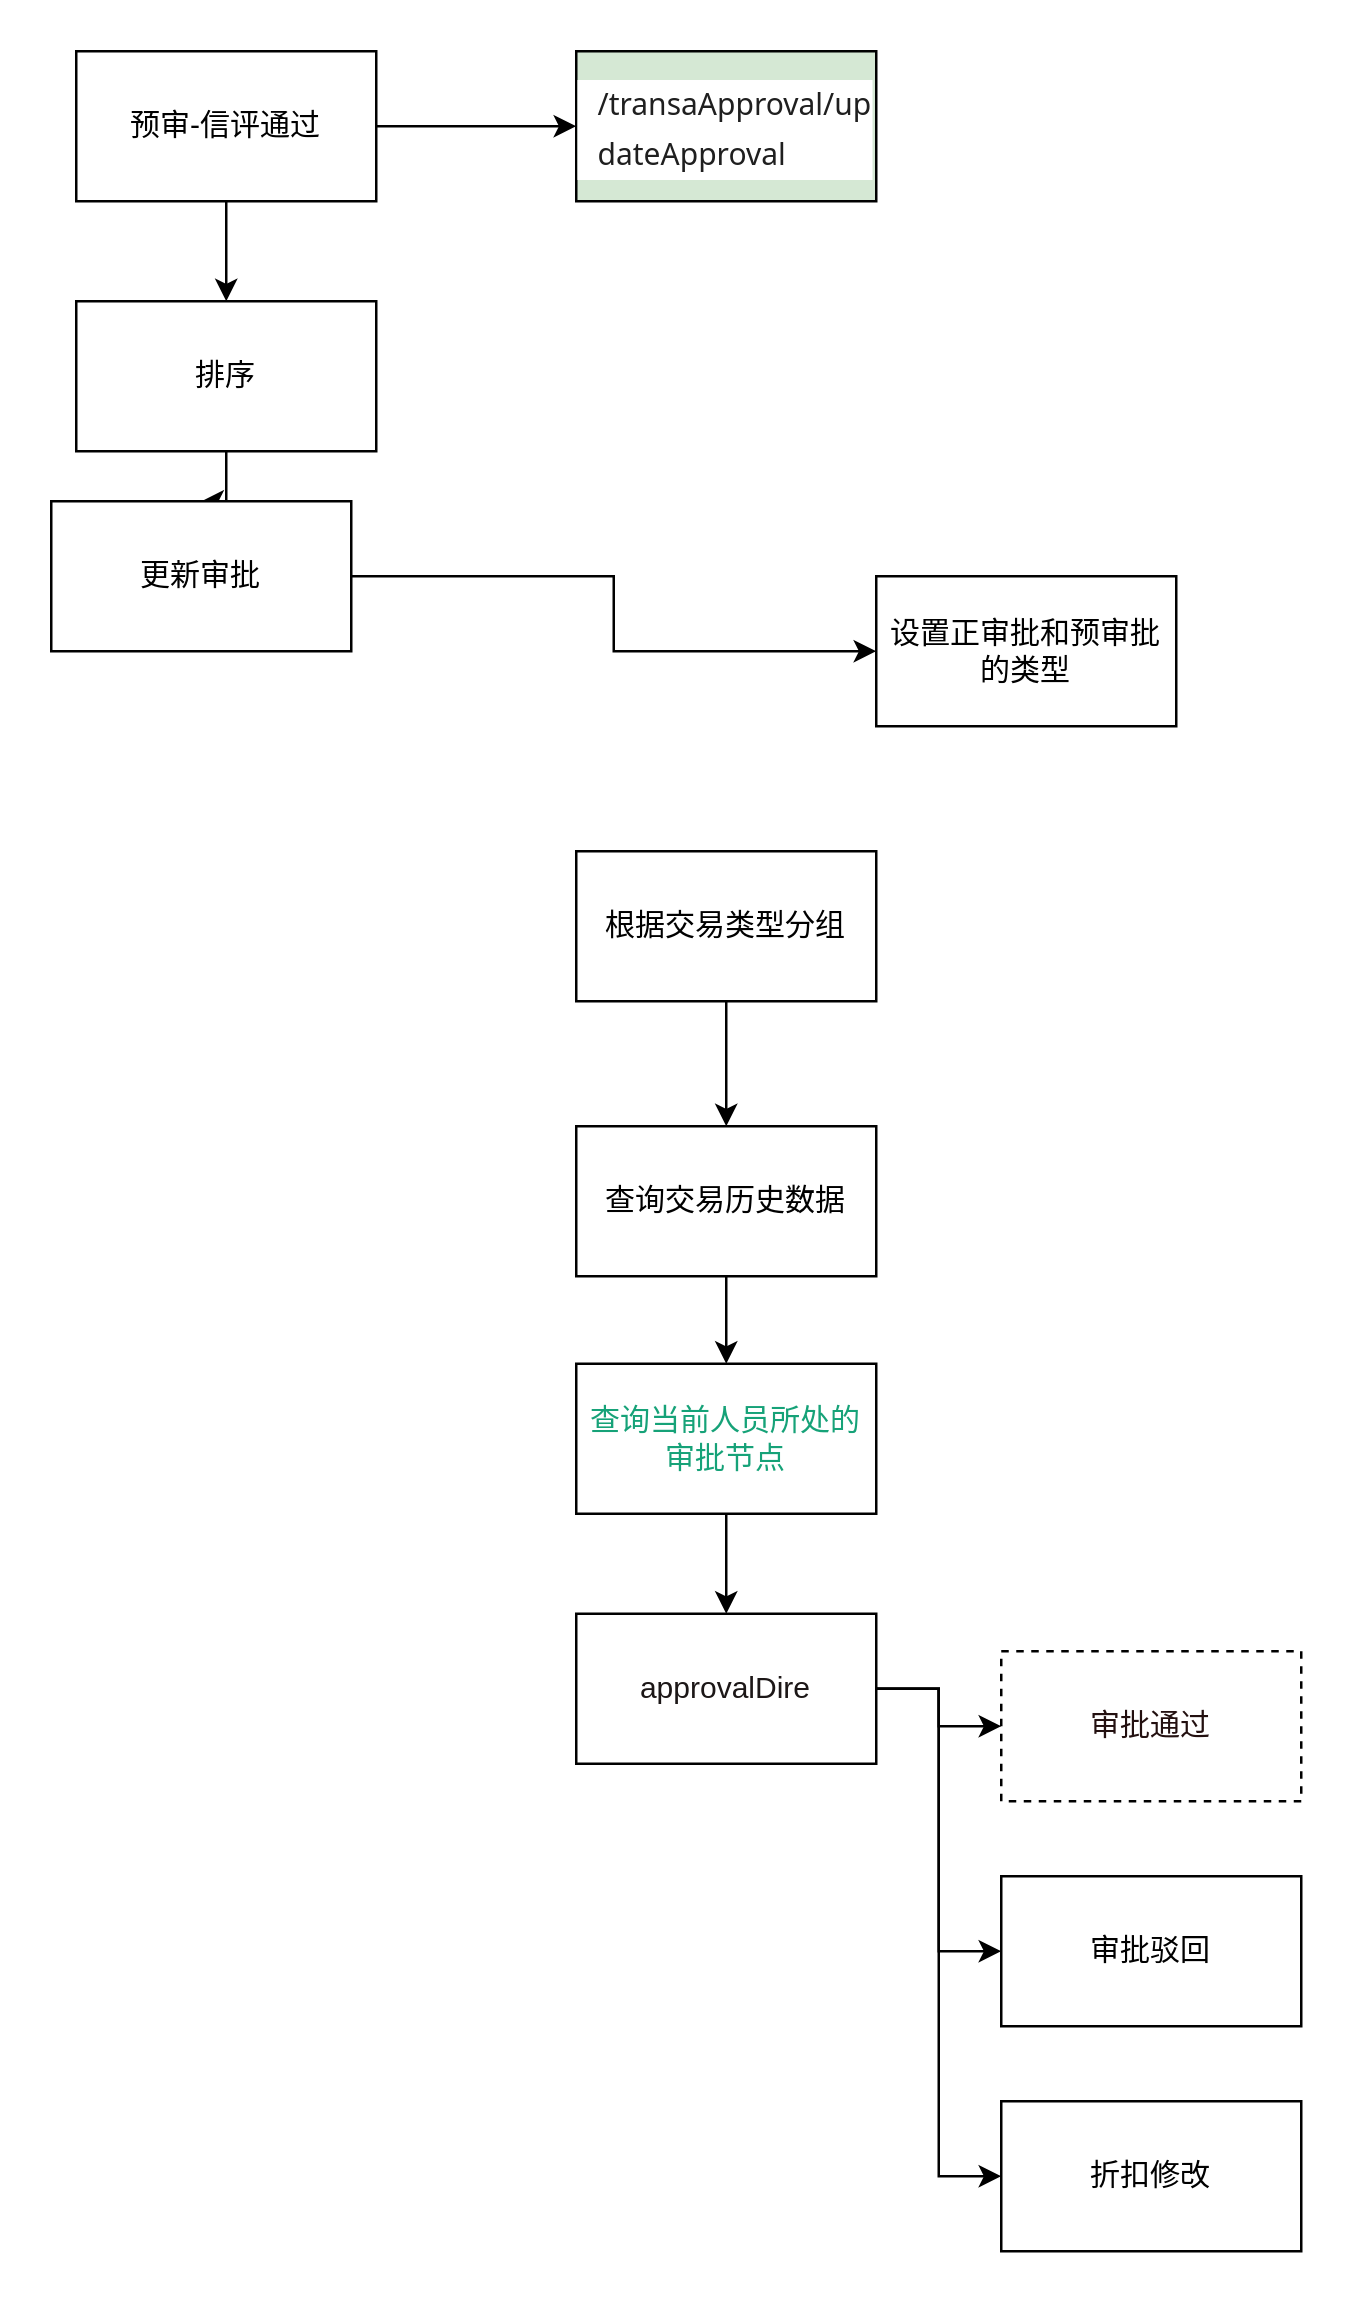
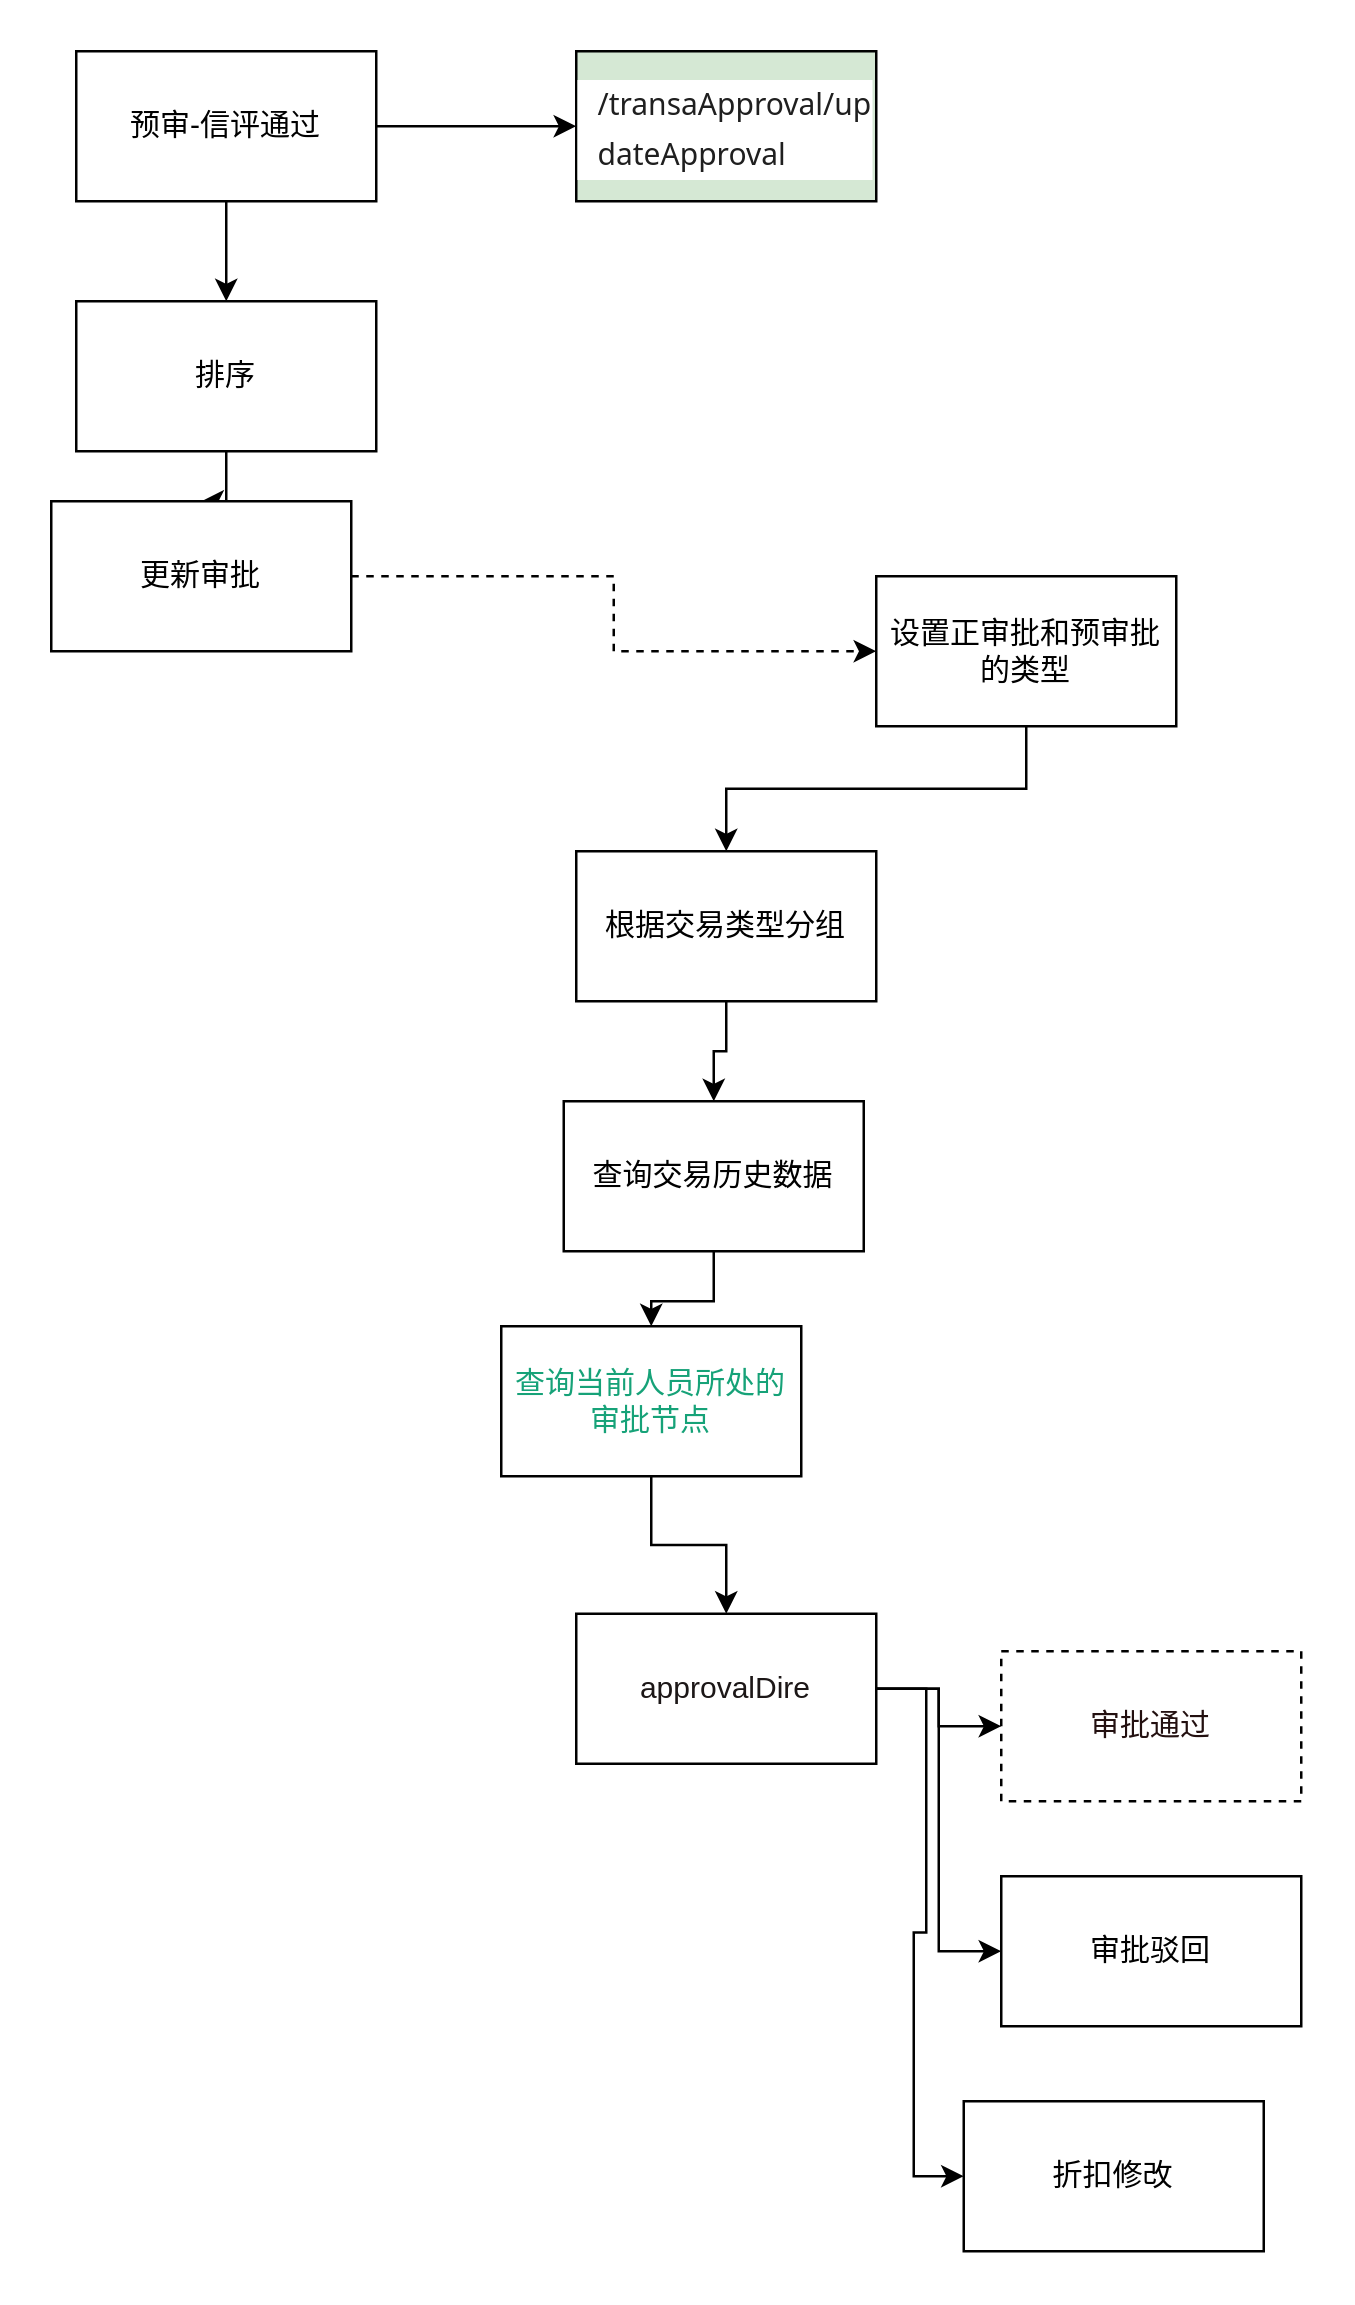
  <mxCell id="0" />
  <mxCell id="1" parent="0" />
  <mxCell id="2" value="" style="edgeStyle=orthogonalEdgeStyle;rounded=0;orthogonalLoop=1;jettySize=auto;html=1;" edge="1" parent="1" source="4" target="5"><mxGeometry relative="1" as="geometry" /></mxCell>
  <mxCell id="3" value="" style="edgeStyle=orthogonalEdgeStyle;rounded=0;orthogonalLoop=1;jettySize=auto;html=1;" edge="1" parent="1" source="4" target="7"><mxGeometry relative="1" as="geometry" /></mxCell>
  <mxCell id="4" value="预审-信评通过" style="rounded=0;whiteSpace=wrap;html=1;" vertex="1" parent="1"><mxGeometry width="120" height="60" as="geometry" x="30" y="20" /></mxCell>
  <mxCell id="5" value="&lt;div style=&quot;display: flex; line-height: 20px; padding-left: 8px; gap: 12px; user-select: text; margin-top: 2px; color: rgb(31, 31, 31); font-family: system-ui, sans-serif; text-align: start; background-color: rgb(255, 255, 255);&quot; class=&quot;row&quot;&gt;&lt;div style=&quot;word-break: break-all; display: flex; align-items: center; gap: 2px;&quot; class=&quot;header-value&quot;&gt;/transaApproval/updateApproval&lt;/div&gt;&lt;/div&gt;" style="whiteSpace=wrap;html=1;rounded=0;fillColor=#d5e8d4;" vertex="1" parent="1"><mxGeometry x="230" width="120" height="60" as="geometry" y="20" /></mxCell>
  <mxCell id="6" value="" style="edgeStyle=orthogonalEdgeStyle;rounded=0;orthogonalLoop=1;jettySize=auto;html=1;" edge="1" parent="1" source="7" target="9"><mxGeometry relative="1" as="geometry" /></mxCell>
  <mxCell id="7" value="排序" style="whiteSpace=wrap;html=1;rounded=0;" vertex="1" parent="1"><mxGeometry y="120" width="120" height="60" as="geometry" x="30" /></mxCell>
- <mxCell id="8" value="" style="edgeStyle=orthogonalEdgeStyle;rounded=0;orthogonalLoop=1;jettySize=auto;html=1;" edge="1" parent="1" source="9" target="11"><mxGeometry relative="1" as="geometry" /></mxCell>
+ <mxCell id="8" value="" style="edgeStyle=orthogonalEdgeStyle;rounded=0;orthogonalLoop=1;jettySize=auto;html=1;dashed=1;" edge="1" parent="1" source="9" target="11"><mxGeometry relative="1" as="geometry" /></mxCell>
  <mxCell id="9" value="更新审批" style="whiteSpace=wrap;html=1;rounded=0;" vertex="1" parent="1"><mxGeometry x="20" y="200" width="120" height="60" as="geometry" /></mxCell>
+ <mxCell id="10" value="" style="edgeStyle=orthogonalEdgeStyle;rounded=0;orthogonalLoop=1;jettySize=auto;html=1;" edge="1" parent="1" source="11" target="13"><mxGeometry relative="1" as="geometry" /></mxCell>
  <mxCell id="11" value="设置正审批和预审批的类型" style="whiteSpace=wrap;html=1;rounded=0;" vertex="1" parent="1"><mxGeometry x="350" y="230" width="120" height="60" as="geometry" /></mxCell>
  <mxCell id="12" value="" style="edgeStyle=orthogonalEdgeStyle;rounded=0;orthogonalLoop=1;jettySize=auto;html=1;" edge="1" parent="1" source="13" target="15"><mxGeometry relative="1" as="geometry" /></mxCell>
  <mxCell id="13" value="根据交易类型分组" style="whiteSpace=wrap;html=1;rounded=0;" vertex="1" parent="1"><mxGeometry x="230" y="340" width="120" height="60" as="geometry" /></mxCell>
  <mxCell id="14" value="" style="edgeStyle=orthogonalEdgeStyle;rounded=0;orthogonalLoop=1;jettySize=auto;html=1;" edge="1" parent="1" source="15" target="17"><mxGeometry relative="1" as="geometry" /></mxCell>
- <mxCell id="15" value="查询交易历史数据" style="whiteSpace=wrap;html=1;rounded=0;" vertex="1" parent="1"><mxGeometry x="230" y="450" width="120" height="60" as="geometry" /></mxCell>
+ <mxCell id="15" value="查询交易历史数据" style="whiteSpace=wrap;html=1;rounded=0;" vertex="1" parent="1"><mxGeometry x="225" y="440" width="120" height="60" as="geometry" /></mxCell>
  <mxCell id="16" value="" style="edgeStyle=orthogonalEdgeStyle;rounded=0;orthogonalLoop=1;jettySize=auto;html=1;" edge="1" parent="1" source="17" target="21"><mxGeometry relative="1" as="geometry" /></mxCell>
- <mxCell id="17" value="查询当前人员所处的审批节点" style="whiteSpace=wrap;html=1;rounded=0;fontColor=light-dark(#16a278, #ededed);" vertex="1" parent="1"><mxGeometry x="230" y="545" width="120" height="60" as="geometry" /></mxCell>
+ <mxCell id="17" value="查询当前人员所处的审批节点" style="whiteSpace=wrap;html=1;rounded=0;fontColor=light-dark(#16a278, #ededed);" vertex="1" parent="1"><mxGeometry x="200" y="530" width="120" height="60" as="geometry" /></mxCell>
  <mxCell id="18" value="" style="edgeStyle=orthogonalEdgeStyle;rounded=0;orthogonalLoop=1;jettySize=auto;html=1;" edge="1" parent="1" source="21" target="22"><mxGeometry relative="1" as="geometry" /></mxCell>
  <mxCell id="19" style="edgeStyle=orthogonalEdgeStyle;rounded=0;orthogonalLoop=1;jettySize=auto;html=1;exitX=1;exitY=0.5;exitDx=0;exitDy=0;entryX=0;entryY=0.5;entryDx=0;entryDy=0;" edge="1" parent="1" source="21" target="23"><mxGeometry relative="1" as="geometry" /></mxCell>
  <mxCell id="20" style="edgeStyle=orthogonalEdgeStyle;rounded=0;orthogonalLoop=1;jettySize=auto;html=1;exitX=1;exitY=0.5;exitDx=0;exitDy=0;entryX=0;entryY=0.5;entryDx=0;entryDy=0;" edge="1" parent="1" source="21" target="24"><mxGeometry relative="1" as="geometry" /></mxCell>
  <mxCell id="21" value="&lt;font style=&quot;color: light-dark(rgb(28, 23, 23), rgb(237, 237, 237));&quot;&gt;approvalDire&lt;/font&gt;" style="whiteSpace=wrap;html=1;fontColor=light-dark(#16a278, #ededed);rounded=0;" vertex="1" parent="1"><mxGeometry x="230" y="645" width="120" height="60" as="geometry" /></mxCell>
  <mxCell id="22" value="审批通过" style="whiteSpace=wrap;html=1;fontColor=light-dark(#231010, #ededed);rounded=0;dashed=1;" vertex="1" parent="1"><mxGeometry x="400" y="660" width="120" height="60" as="geometry" /></mxCell>
  <mxCell id="23" value="审批驳回" style="rounded=0;whiteSpace=wrap;html=1;" vertex="1" parent="1"><mxGeometry x="400" y="750" width="120" height="60" as="geometry" /></mxCell>
- <mxCell id="24" value="折扣修改" style="rounded=0;whiteSpace=wrap;html=1;" vertex="1" parent="1"><mxGeometry x="400" y="840" width="120" height="60" as="geometry" /></mxCell>
+ <mxCell id="24" value="折扣修改" style="rounded=0;whiteSpace=wrap;html=1;" vertex="1" parent="1"><mxGeometry x="385" y="840" width="120" height="60" as="geometry" /></mxCell>
